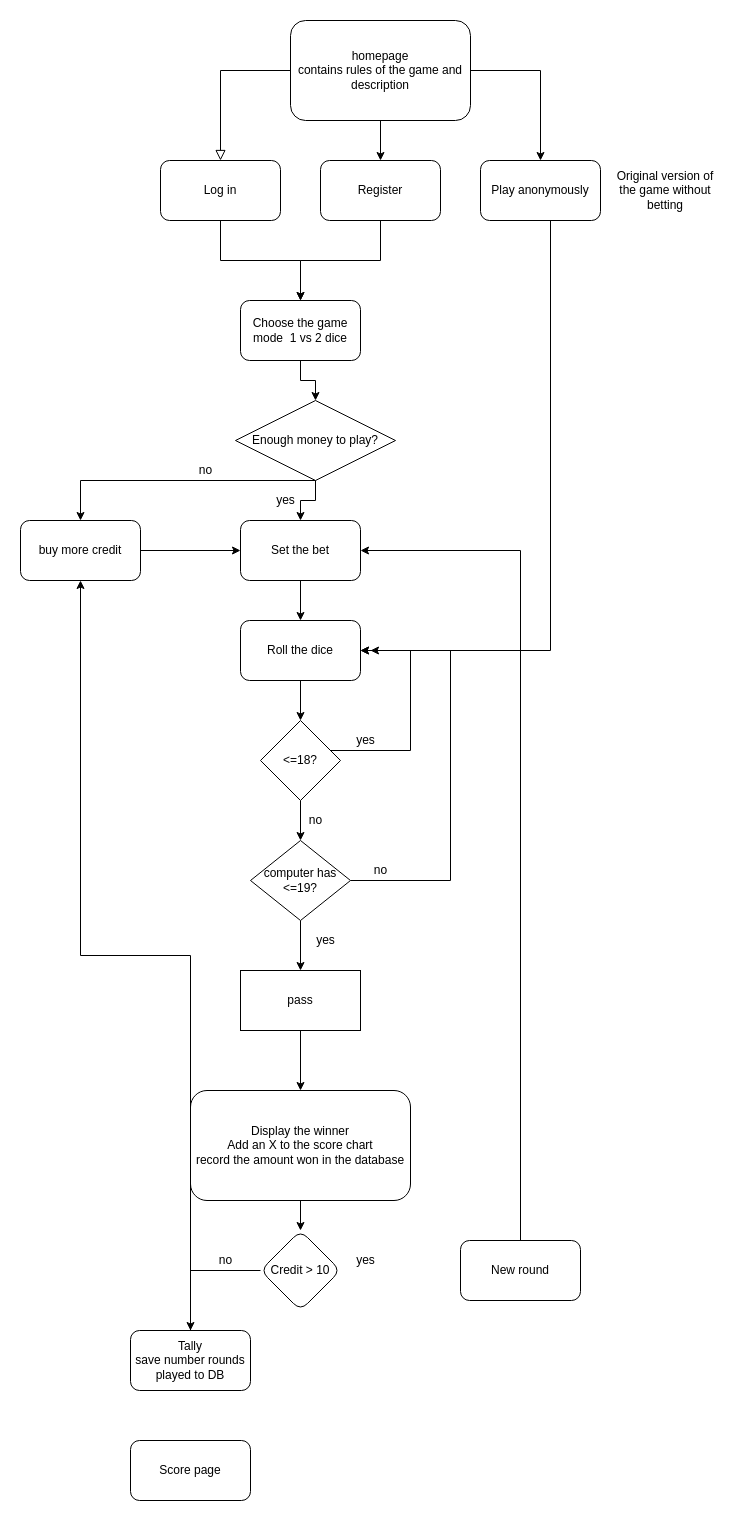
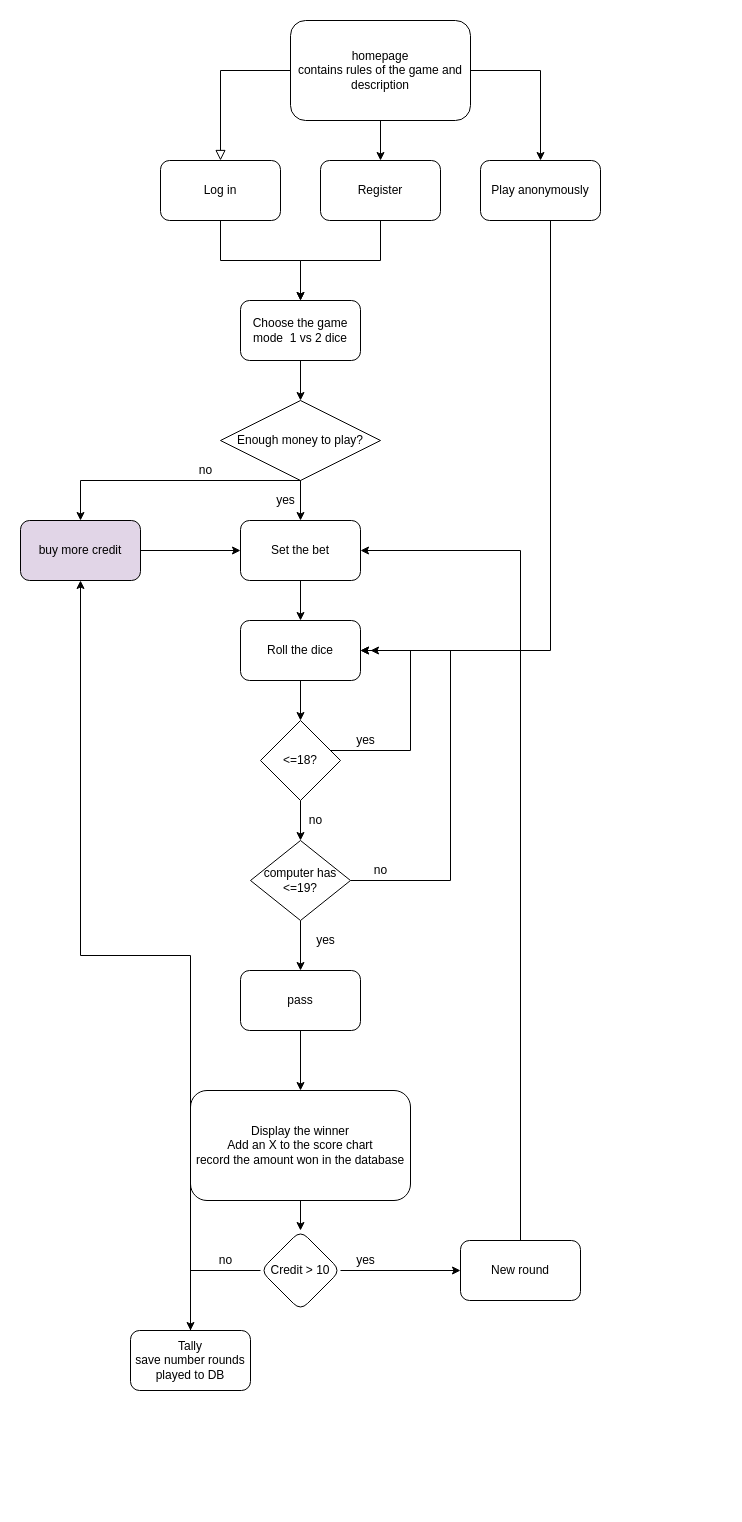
  <mxCell id="0" />
  <mxCell id="1" parent="0" />
  <mxCell id="2" value="" style="rounded=0;html=1;jettySize=auto;orthogonalLoop=1;fontSize=11;endArrow=block;endFill=0;endSize=8;strokeWidth=1;shadow=0;labelBackgroundColor=none;edgeStyle=orthogonalEdgeStyle;entryX=0.5;entryY=0;entryDx=0;entryDy=0;" parent="1" source="5" target="9" edge="1"><mxGeometry relative="1" as="geometry"><mxPoint x="220" y="190" as="targetPoint" /></mxGeometry></mxCell>
  <mxCell id="3" value="" style="edgeStyle=orthogonalEdgeStyle;rounded=0;orthogonalLoop=1;jettySize=auto;html=1;" edge="1" parent="1" source="5" target="7"><mxGeometry relative="1" as="geometry" /></mxCell>
  <mxCell id="4" value="" style="edgeStyle=orthogonalEdgeStyle;rounded=0;orthogonalLoop=1;jettySize=auto;html=1;" edge="1" parent="1" source="5" target="12"><mxGeometry relative="1" as="geometry" /></mxCell>
  <mxCell id="5" value="homepage&lt;br&gt;contains rules of the game and description" style="rounded=1;whiteSpace=wrap;html=1;fontSize=12;glass=0;strokeWidth=1;shadow=0;" parent="1" vertex="1"><mxGeometry x="290" y="20" width="180" height="100" as="geometry" /></mxCell>
  <mxCell id="6" value="" style="edgeStyle=orthogonalEdgeStyle;rounded=0;orthogonalLoop=1;jettySize=auto;html=1;entryX=1;entryY=0.5;entryDx=0;entryDy=0;" edge="1" parent="1" source="7" target="21"><mxGeometry relative="1" as="geometry"><mxPoint x="540" y="300" as="targetPoint" /><Array as="points"><mxPoint x="550" y="650" /></Array></mxGeometry></mxCell>
  <mxCell id="7" value="Play anonymously" style="whiteSpace=wrap;html=1;rounded=1;shadow=0;strokeWidth=1;glass=0;" vertex="1" parent="1"><mxGeometry x="480" y="160" width="120" height="60" as="geometry" /></mxCell>
  <mxCell id="8" value="" style="edgeStyle=orthogonalEdgeStyle;rounded=0;orthogonalLoop=1;jettySize=auto;html=1;entryX=0.5;entryY=0;entryDx=0;entryDy=0;" edge="1" parent="1" source="9" target="23"><mxGeometry relative="1" as="geometry"><mxPoint x="450" y="290" as="targetPoint" /></mxGeometry></mxCell>
  <mxCell id="9" value="Log in" style="rounded=1;whiteSpace=wrap;html=1;" vertex="1" parent="1"><mxGeometry x="160" y="160" width="120" height="60" as="geometry" /></mxCell>
- <mxCell id="10" value="Original version of the game without betting" style="text;html=1;strokeColor=none;fillColor=none;align=center;verticalAlign=middle;whiteSpace=wrap;rounded=0;" vertex="1" parent="1"><mxGeometry x="610" y="160" width="110" height="60" as="geometry" /></mxCell>
  <mxCell id="11" value="" style="edgeStyle=orthogonalEdgeStyle;rounded=0;orthogonalLoop=1;jettySize=auto;html=1;entryX=0.5;entryY=0;entryDx=0;entryDy=0;" edge="1" parent="1" source="12" target="23"><mxGeometry relative="1" as="geometry" /></mxCell>
  <mxCell id="12" value="Register" style="rounded=1;whiteSpace=wrap;html=1;" vertex="1" parent="1"><mxGeometry x="320" y="160" width="120" height="60" as="geometry" /></mxCell>
  <mxCell id="13" value="" style="edgeStyle=orthogonalEdgeStyle;rounded=0;orthogonalLoop=1;jettySize=auto;html=1;" edge="1" parent="1" source="14" target="16"><mxGeometry relative="1" as="geometry" /></mxCell>
- <mxCell id="14" value="Enough money to play?" style="rhombus;whiteSpace=wrap;html=1;" vertex="1" parent="1"><mxGeometry x="235" y="400" width="160" height="80" as="geometry" /></mxCell>
+ <mxCell id="14" value="Enough money to play?" style="rhombus;whiteSpace=wrap;html=1;" vertex="1" parent="1"><mxGeometry x="220" y="400" width="160" height="80" as="geometry" /></mxCell>
  <mxCell id="15" value="" style="edgeStyle=orthogonalEdgeStyle;rounded=0;orthogonalLoop=1;jettySize=auto;html=1;" edge="1" parent="1" source="16" target="21"><mxGeometry relative="1" as="geometry" /></mxCell>
  <mxCell id="16" value="Set the bet" style="rounded=1;whiteSpace=wrap;html=1;" vertex="1" parent="1"><mxGeometry x="240" y="520" width="120" height="60" as="geometry" /></mxCell>
  <mxCell id="17" value="" style="edgeStyle=orthogonalEdgeStyle;rounded=0;orthogonalLoop=1;jettySize=auto;html=1;" edge="1" parent="1" source="18" target="16"><mxGeometry relative="1" as="geometry" /></mxCell>
- <mxCell id="18" value="buy more credit" style="rounded=1;whiteSpace=wrap;html=1;" vertex="1" parent="1"><mxGeometry x="20" y="520" width="120" height="60" as="geometry" /></mxCell>
+ <mxCell id="18" value="buy more credit" style="rounded=1;whiteSpace=wrap;html=1;fillColor=#e1d5e7;" vertex="1" parent="1"><mxGeometry x="20" y="520" width="120" height="60" as="geometry" /></mxCell>
  <mxCell id="19" value="" style="edgeStyle=orthogonalEdgeStyle;rounded=0;orthogonalLoop=1;jettySize=auto;html=1;entryX=0.5;entryY=0;entryDx=0;entryDy=0;exitX=0.5;exitY=1;exitDx=0;exitDy=0;" edge="1" parent="1" source="14" target="18"><mxGeometry relative="1" as="geometry"><mxPoint x="240" y="475" as="sourcePoint" /><mxPoint x="-170" y="530" as="targetPoint" /><Array as="points"><mxPoint x="80" y="480" /></Array></mxGeometry></mxCell>
  <mxCell id="20" value="" style="edgeStyle=orthogonalEdgeStyle;rounded=0;orthogonalLoop=1;jettySize=auto;html=1;entryX=0.5;entryY=0;entryDx=0;entryDy=0;" edge="1" parent="1" source="21" target="26"><mxGeometry relative="1" as="geometry" /></mxCell>
  <mxCell id="21" value="Roll the dice" style="rounded=1;whiteSpace=wrap;html=1;" vertex="1" parent="1"><mxGeometry x="240" y="620" width="120" height="60" as="geometry" /></mxCell>
  <mxCell id="22" value="" style="edgeStyle=orthogonalEdgeStyle;rounded=0;orthogonalLoop=1;jettySize=auto;html=1;" edge="1" parent="1" source="23" target="14"><mxGeometry relative="1" as="geometry" /></mxCell>
  <mxCell id="23" value="Choose the game mode&amp;nbsp; 1 vs 2 dice" style="rounded=1;whiteSpace=wrap;html=1;" vertex="1" parent="1"><mxGeometry x="240" y="300" width="120" height="60" as="geometry" /></mxCell>
  <mxCell id="24" value="" style="edgeStyle=orthogonalEdgeStyle;rounded=0;orthogonalLoop=1;jettySize=auto;html=1;entryX=1;entryY=0.5;entryDx=0;entryDy=0;" edge="1" parent="1" source="26" target="21"><mxGeometry relative="1" as="geometry"><Array as="points"><mxPoint x="410" y="750" /><mxPoint x="410" y="650" /></Array></mxGeometry></mxCell>
  <mxCell id="25" value="" style="edgeStyle=orthogonalEdgeStyle;rounded=0;orthogonalLoop=1;jettySize=auto;html=1;" edge="1" parent="1" source="26" target="30"><mxGeometry relative="1" as="geometry" /></mxCell>
  <mxCell id="26" value="&amp;lt;=18?" style="rhombus;whiteSpace=wrap;html=1;" vertex="1" parent="1"><mxGeometry x="260" y="720" width="80" height="80" as="geometry" /></mxCell>
  <mxCell id="27" value="yes" style="text;html=1;align=center;verticalAlign=middle;resizable=0;points=[];autosize=1;strokeColor=none;" vertex="1" parent="1"><mxGeometry x="350" y="730" width="30" height="20" as="geometry" /></mxCell>
  <mxCell id="28" value="" style="edgeStyle=orthogonalEdgeStyle;rounded=0;orthogonalLoop=1;jettySize=auto;html=1;entryX=0.5;entryY=0;entryDx=0;entryDy=0;" edge="1" parent="1" source="30" target="33"><mxGeometry relative="1" as="geometry"><mxPoint x="700" y="780" as="targetPoint" /><Array as="points" /></mxGeometry></mxCell>
  <mxCell id="29" value="" style="edgeStyle=orthogonalEdgeStyle;rounded=0;orthogonalLoop=1;jettySize=auto;html=1;" edge="1" parent="1" source="30"><mxGeometry relative="1" as="geometry"><mxPoint x="370" y="650" as="targetPoint" /><Array as="points"><mxPoint x="450" y="650" /></Array></mxGeometry></mxCell>
  <mxCell id="30" value="computer has &amp;lt;=19?" style="rhombus;whiteSpace=wrap;html=1;" vertex="1" parent="1"><mxGeometry x="250" y="840" width="100" height="80" as="geometry" /></mxCell>
  <mxCell id="31" value="no" style="text;html=1;align=center;verticalAlign=middle;resizable=0;points=[];autosize=1;strokeColor=none;" vertex="1" parent="1"><mxGeometry x="300" y="810" width="30" height="20" as="geometry" /></mxCell>
  <mxCell id="32" value="" style="edgeStyle=orthogonalEdgeStyle;rounded=0;orthogonalLoop=1;jettySize=auto;html=1;" edge="1" parent="1" source="33" target="37"><mxGeometry relative="1" as="geometry" /></mxCell>
- <mxCell id="33" value="pass" style="whiteSpace=wrap;html=1;rounded=0;" vertex="1" parent="1"><mxGeometry x="240" y="970" width="120" height="60" as="geometry" /></mxCell>
+ <mxCell id="33" value="pass" style="rounded=1;whiteSpace=wrap;html=1;" vertex="1" parent="1"><mxGeometry x="240" y="970" width="120" height="60" as="geometry" /></mxCell>
  <mxCell id="34" value="yes" style="text;html=1;align=center;verticalAlign=middle;resizable=0;points=[];autosize=1;strokeColor=none;" vertex="1" parent="1"><mxGeometry x="310" y="930" width="30" height="20" as="geometry" /></mxCell>
  <mxCell id="35" value="no" style="text;html=1;align=center;verticalAlign=middle;resizable=0;points=[];autosize=1;strokeColor=none;" vertex="1" parent="1"><mxGeometry x="365" y="860" width="30" height="20" as="geometry" /></mxCell>
  <mxCell id="36" value="" style="edgeStyle=orthogonalEdgeStyle;rounded=0;orthogonalLoop=1;jettySize=auto;html=1;" edge="1" parent="1" source="37" target="46"><mxGeometry relative="1" as="geometry" /></mxCell>
  <mxCell id="37" value="Display the winner&lt;br&gt;Add an X to the score chart&lt;br&gt;record the amount won in the database" style="rounded=1;whiteSpace=wrap;html=1;" vertex="1" parent="1"><mxGeometry x="190" y="1090" width="220" height="110" as="geometry" /></mxCell>
  <mxCell id="38" value="yes" style="text;html=1;align=center;verticalAlign=middle;resizable=0;points=[];autosize=1;strokeColor=none;" vertex="1" parent="1"><mxGeometry x="270" y="490" width="30" height="20" as="geometry" /></mxCell>
  <mxCell id="39" value="no" style="text;html=1;align=center;verticalAlign=middle;resizable=0;points=[];autosize=1;strokeColor=none;" vertex="1" parent="1"><mxGeometry x="190" y="460" width="30" height="20" as="geometry" /></mxCell>
  <mxCell id="40" style="edgeStyle=orthogonalEdgeStyle;rounded=0;orthogonalLoop=1;jettySize=auto;html=1;exitX=0.5;exitY=0;exitDx=0;exitDy=0;entryX=1;entryY=0.5;entryDx=0;entryDy=0;" edge="1" parent="1" source="41" target="16"><mxGeometry relative="1" as="geometry"><Array as="points"><mxPoint x="520" y="550" /></Array></mxGeometry></mxCell>
  <mxCell id="41" value="New round" style="whiteSpace=wrap;html=1;rounded=1;" vertex="1" parent="1"><mxGeometry x="460" y="1240" width="120" height="60" as="geometry" /></mxCell>
  <mxCell id="42" value="" style="edgeStyle=orthogonalEdgeStyle;rounded=0;orthogonalLoop=1;jettySize=auto;html=1;" edge="1" parent="1" source="43" target="18"><mxGeometry relative="1" as="geometry" /></mxCell>
  <mxCell id="43" value="Tally&lt;br&gt;save number rounds played to DB" style="whiteSpace=wrap;html=1;rounded=1;" vertex="1" parent="1"><mxGeometry x="130" y="1330" width="120" height="60" as="geometry" /></mxCell>
  <mxCell id="44" style="edgeStyle=orthogonalEdgeStyle;rounded=0;orthogonalLoop=1;jettySize=auto;html=1;exitX=0;exitY=0.5;exitDx=0;exitDy=0;entryX=0.5;entryY=0;entryDx=0;entryDy=0;" edge="1" parent="1" source="46" target="43"><mxGeometry relative="1" as="geometry" /></mxCell>
+ <mxCell id="45" style="edgeStyle=orthogonalEdgeStyle;rounded=0;orthogonalLoop=1;jettySize=auto;html=1;exitX=1;exitY=0.5;exitDx=0;exitDy=0;entryX=0;entryY=0.5;entryDx=0;entryDy=0;" edge="1" parent="1" source="46" target="41"><mxGeometry relative="1" as="geometry" /></mxCell>
  <mxCell id="46" value="Credit &amp;gt; 10" style="rhombus;whiteSpace=wrap;html=1;rounded=1;" vertex="1" parent="1"><mxGeometry x="260" y="1230" width="80" height="80" as="geometry" /></mxCell>
  <mxCell id="47" value="yes" style="text;html=1;align=center;verticalAlign=middle;resizable=0;points=[];autosize=1;strokeColor=none;" vertex="1" parent="1"><mxGeometry x="350" y="1250" width="30" height="20" as="geometry" /></mxCell>
  <mxCell id="48" value="no" style="text;html=1;align=center;verticalAlign=middle;resizable=0;points=[];autosize=1;strokeColor=none;" vertex="1" parent="1"><mxGeometry x="210" y="1250" width="30" height="20" as="geometry" /></mxCell>
- <mxCell id="49" value="Score page" style="whiteSpace=wrap;html=1;rounded=1;" vertex="1" parent="1"><mxGeometry x="130" y="1440" width="120" height="60" as="geometry" /></mxCell>
